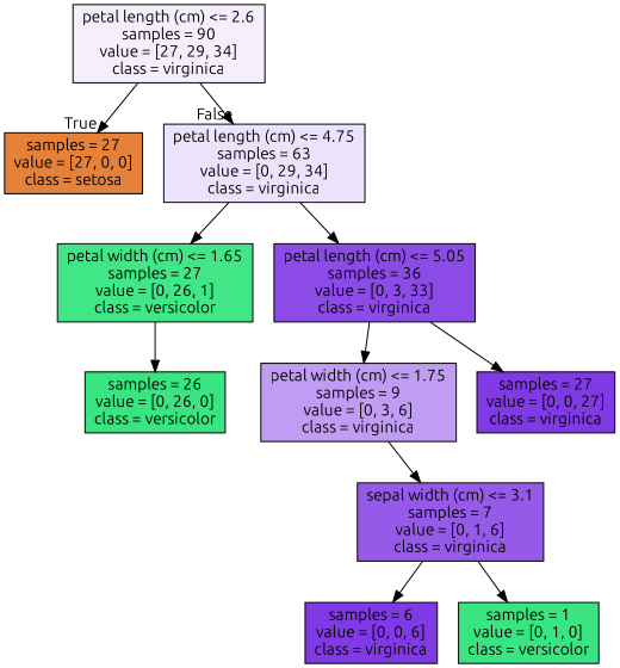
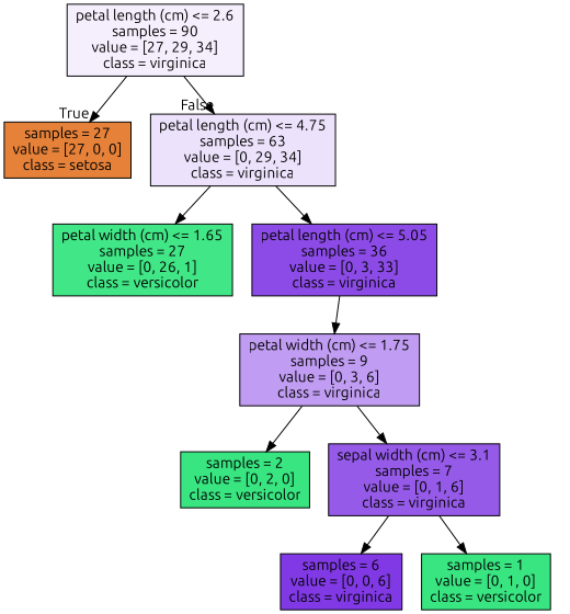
  digraph {
    fontname=Ubuntu
    node [color=black fillcolor="#39e581" fontname=Ubuntu shape=box style=filled]
    edge [fontname=Ubuntu]
    n1 [fillcolor="#f5effd" label="petal length (cm) <= 2.6\nsamples = 90\nvalue = [27, 29, 34]\nclass = virginica"]
    n2 [fillcolor="#e58139" label="samples = 27\nvalue = [27, 0, 0]\nclass = setosa"]
    n3 [fillcolor="#ece2fb" label="petal length (cm) <= 4.75\nsamples = 63\nvalue = [0, 29, 34]\nclass = virginica"]
    n4 [fillcolor="#41e686" label="petal width (cm) <= 1.65\nsamples = 27\nvalue = [0, 26, 1]\nclass = versicolor"]
    n5 [fillcolor="#8c4be7" label="petal length (cm) <= 5.05\nsamples = 36\nvalue = [0, 3, 33]\nclass = virginica"]
-   n6 [label="samples = 26\nvalue = [0, 26, 0]\nclass = versicolor"]
    n7 [fillcolor="#c09cf2" label="petal width (cm) <= 1.75\nsamples = 9\nvalue = [0, 3, 6]\nclass = virginica"]
-   n8 [fillcolor="#8139e5" label="samples = 27\nvalue = [0, 0, 27]\nclass = virginica"]
+   n9 [label="samples = 2\nvalue = [0, 2, 0]\nclass = versicolor"]
    n10 [fillcolor="#965ae9" label="sepal width (cm) <= 3.1\nsamples = 7\nvalue = [0, 1, 6]\nclass = virginica"]
    n11 [fillcolor="#8139e5" label="samples = 6\nvalue = [0, 0, 6]\nclass = virginica"]
    n12 [label="samples = 1\nvalue = [0, 1, 0]\nclass = versicolor"]
    n1 -> n2 [headlabel=True labelangle=45 labeldistance=2.5]
    n1 -> n3 [headlabel=False labelangle=-45 labeldistance=2.5]
    n3 -> n4
    n3 -> n5
-   n4 -> n6
    n5 -> n7
-   n5 -> n8
+   n7 -> n9
    n7 -> n10
    n10 -> n11
    n10 -> n12
  }
